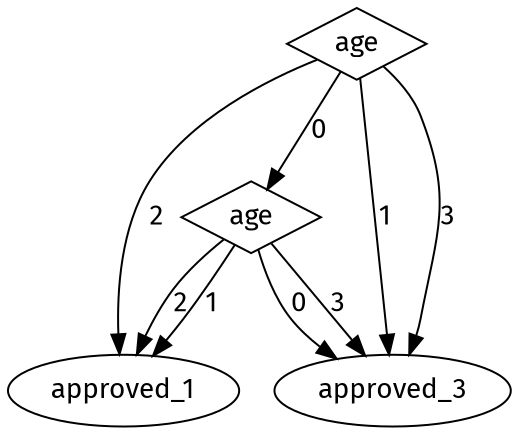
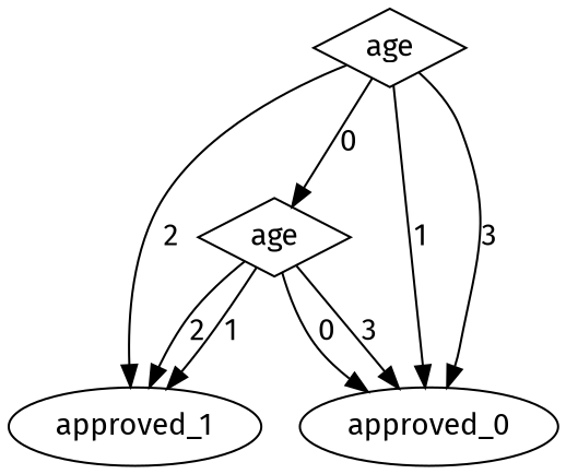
  digraph {
    fontname="Fira Sans"
    node [fontname="Fira Sans"]
    edge [fontname="Fira Sans"]
-   n1 [label=approved_3]
+   n1 [label=approved_0]
    n2 [label=approved_1]
    n3 [label=age shape=diamond]
    n4 [label=age shape=diamond]
    n3 -> n1 [label=3]
    n3 -> n1 [label=0]
    n3 -> n2 [label=2]
    n3 -> n2 [label=1]
    n4 -> n1 [label=3]
    n4 -> n1 [label=1]
    n4 -> n2 [label=2]
    n4 -> n3 [label=0]
  }
